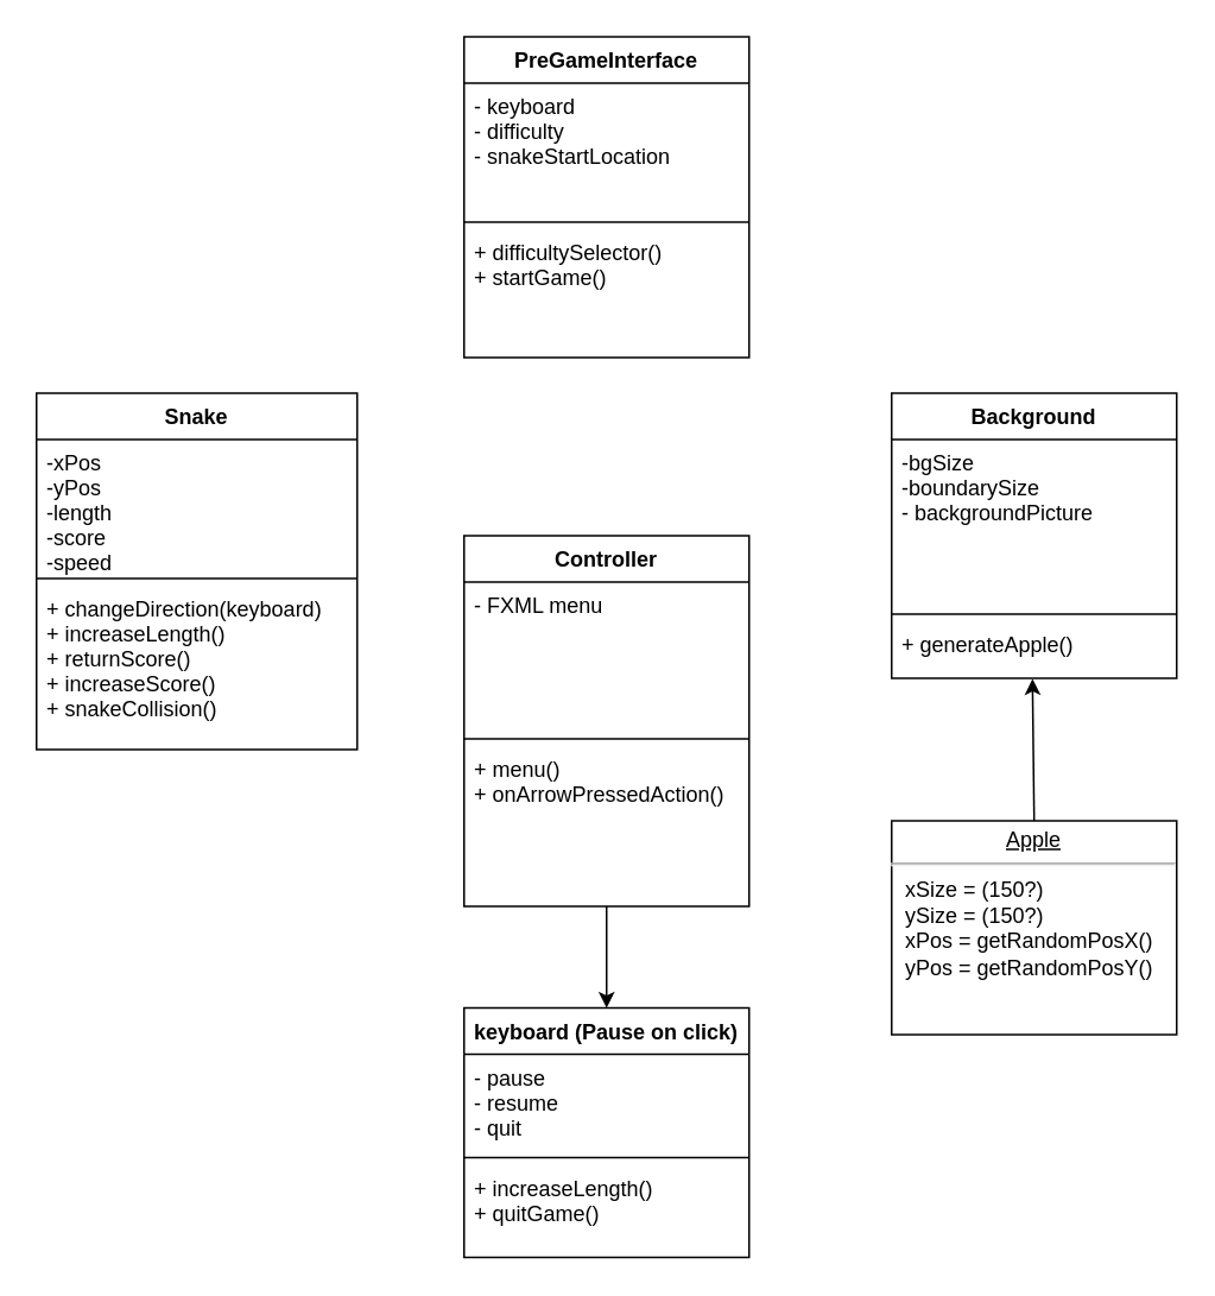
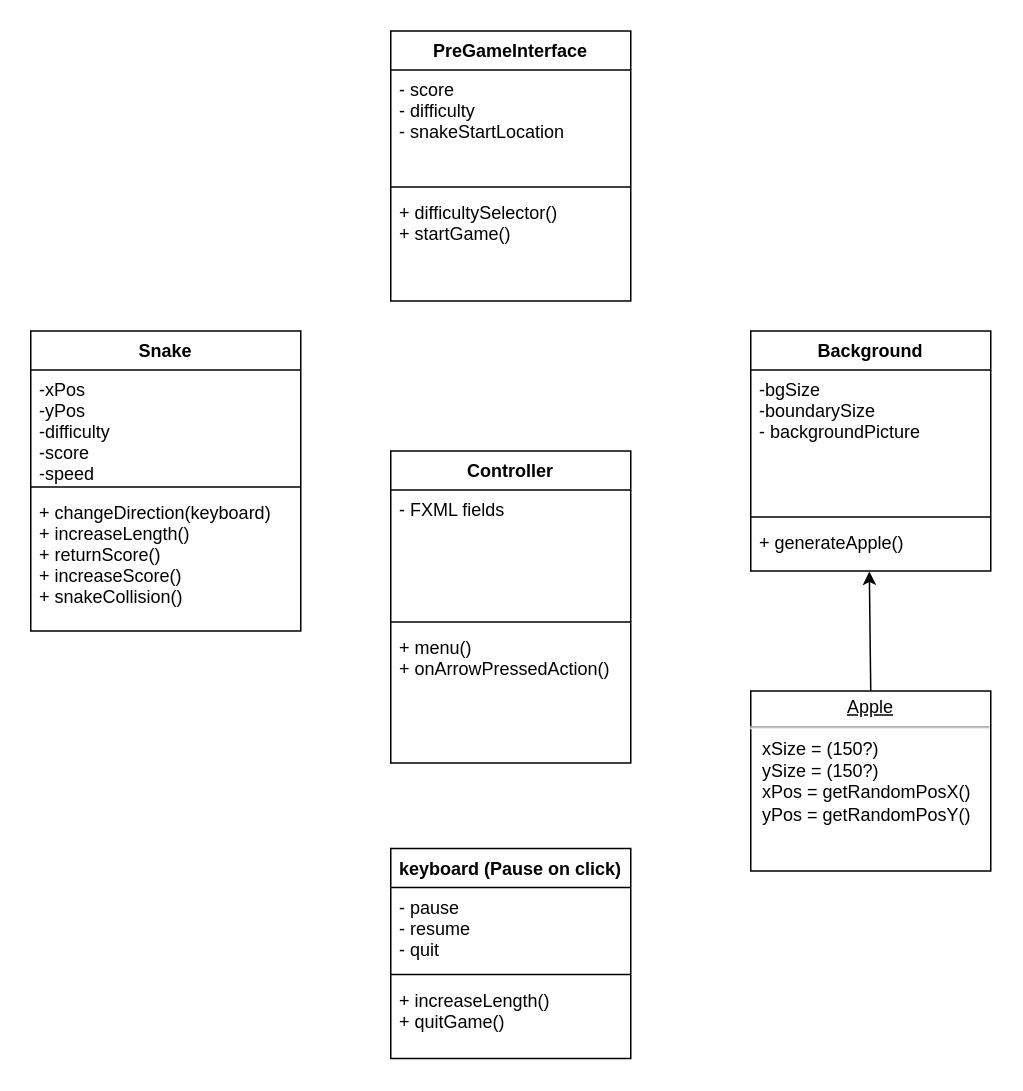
  <mxCell id="0" />
  <mxCell id="1" parent="0" />
  <mxCell id="2" value="PreGameInterface" style="swimlane;fontStyle=1;align=center;verticalAlign=top;childLayout=stackLayout;horizontal=1;startSize=26;horizontalStack=0;resizeParent=1;resizeParentMax=0;resizeLast=0;collapsible=1;marginBottom=0;" vertex="1" parent="1"><mxGeometry x="260" y="20" width="160" height="180" as="geometry" /></mxCell>
- <mxCell id="3" value="- keyboard&#10;- difficulty&#10;- snakeStartLocation&#10;" style="text;strokeColor=none;fillColor=none;align=left;verticalAlign=top;spacingLeft=4;spacingRight=4;overflow=hidden;rotatable=0;points=[[0,0.5],[1,0.5]];portConstraint=eastwest;" vertex="1" parent="2"><mxGeometry y="26" width="160" height="74" as="geometry" /></mxCell>
+ <mxCell id="3" value="- score&#10;- difficulty&#10;- snakeStartLocation&#10;" style="text;strokeColor=none;fillColor=none;align=left;verticalAlign=top;spacingLeft=4;spacingRight=4;overflow=hidden;rotatable=0;points=[[0,0.5],[1,0.5]];portConstraint=eastwest;" vertex="1" parent="2"><mxGeometry y="26" width="160" height="74" as="geometry" /></mxCell>
  <mxCell id="4" value="" style="line;strokeWidth=1;fillColor=none;align=left;verticalAlign=middle;spacingTop=-1;spacingLeft=3;spacingRight=3;rotatable=0;labelPosition=right;points=[];portConstraint=eastwest;" vertex="1" parent="2"><mxGeometry y="100" width="160" height="8" as="geometry" /></mxCell>
  <mxCell id="5" value="+ difficultySelector()&#10;+ startGame()&#10;" style="text;strokeColor=none;fillColor=none;align=left;verticalAlign=top;spacingLeft=4;spacingRight=4;overflow=hidden;rotatable=0;points=[[0,0.5],[1,0.5]];portConstraint=eastwest;" vertex="1" parent="2"><mxGeometry y="108" width="160" height="72" as="geometry" /></mxCell>
  <mxCell id="6" value="Snake" style="swimlane;fontStyle=1;align=center;verticalAlign=top;childLayout=stackLayout;horizontal=1;startSize=26;horizontalStack=0;resizeParent=1;resizeParentMax=0;resizeLast=0;collapsible=1;marginBottom=0;" vertex="1" parent="1"><mxGeometry x="20" y="220" width="180" height="200" as="geometry" /></mxCell>
- <mxCell id="7" value="-xPos&#10;-yPos&#10;-length&#10;-score&#10;-speed&#10;&#10;" style="text;strokeColor=none;fillColor=none;align=left;verticalAlign=top;spacingLeft=4;spacingRight=4;overflow=hidden;rotatable=0;points=[[0,0.5],[1,0.5]];portConstraint=eastwest;" vertex="1" parent="6"><mxGeometry y="26" width="180" height="74" as="geometry" /></mxCell>
+ <mxCell id="7" value="-xPos&#10;-yPos&#10;-difficulty&#10;-score&#10;-speed&#10;&#10;" style="text;strokeColor=none;fillColor=none;align=left;verticalAlign=top;spacingLeft=4;spacingRight=4;overflow=hidden;rotatable=0;points=[[0,0.5],[1,0.5]];portConstraint=eastwest;" vertex="1" parent="6"><mxGeometry y="26" width="180" height="74" as="geometry" /></mxCell>
  <mxCell id="8" value="" style="line;strokeWidth=1;fillColor=none;align=left;verticalAlign=middle;spacingTop=-1;spacingLeft=3;spacingRight=3;rotatable=0;labelPosition=right;points=[];portConstraint=eastwest;" vertex="1" parent="6"><mxGeometry y="100" width="180" height="8" as="geometry" /></mxCell>
  <mxCell id="9" value="+ changeDirection(keyboard)&#10;+ increaseLength()&#10;+ returnScore()&#10;+ increaseScore()&#10;+ snakeCollision()&#10;" style="text;strokeColor=none;fillColor=none;align=left;verticalAlign=top;spacingLeft=4;spacingRight=4;overflow=hidden;rotatable=0;points=[[0,0.5],[1,0.5]];portConstraint=eastwest;" vertex="1" parent="6"><mxGeometry y="108" width="180" height="92" as="geometry" /></mxCell>
  <mxCell id="10" value="&lt;p style=&quot;margin: 0px ; margin-top: 4px ; text-align: center ; text-decoration: underline&quot;&gt;Apple&lt;/p&gt;&lt;hr&gt;&lt;p style=&quot;margin: 0px ; margin-left: 8px&quot;&gt;xSize = (150?)&lt;/p&gt;&lt;p style=&quot;margin: 0px ; margin-left: 8px&quot;&gt;ySize = (150?)&lt;br&gt;&lt;/p&gt;&lt;p style=&quot;margin: 0px ; margin-left: 8px&quot;&gt;xPos = getRandomPosX()&lt;br&gt;yPos = getRandomPosY()&lt;br&gt;&lt;/p&gt;&lt;div&gt;&lt;br&gt;&lt;/div&gt;" style="verticalAlign=top;align=left;overflow=fill;fontSize=12;fontFamily=Helvetica;html=1;" vertex="1" parent="1"><mxGeometry x="500" y="460" width="160" height="120" as="geometry" /></mxCell>
  <mxCell id="11" value="" style="endArrow=classic;html=1;entryX=0.494;entryY=1.01;entryDx=0;entryDy=0;entryPerimeter=0;exitX=0.5;exitY=0;exitDx=0;exitDy=0;" edge="1" parent="1" source="10" target="15"><mxGeometry width="50" height="50" relative="1" as="geometry"><mxPoint x="362" y="540" as="sourcePoint" /><mxPoint x="412" y="490" as="targetPoint" /></mxGeometry></mxCell>
  <mxCell id="12" value="Background" style="swimlane;fontStyle=1;align=center;verticalAlign=top;childLayout=stackLayout;horizontal=1;startSize=26;horizontalStack=0;resizeParent=1;resizeParentMax=0;resizeLast=0;collapsible=1;marginBottom=0;" vertex="1" parent="1"><mxGeometry x="500" y="220" width="160" height="160" as="geometry" /></mxCell>
  <mxCell id="13" value="-bgSize&#10;-boundarySize&#10;- backgroundPicture&#10;" style="text;strokeColor=none;fillColor=none;align=left;verticalAlign=top;spacingLeft=4;spacingRight=4;overflow=hidden;rotatable=0;points=[[0,0.5],[1,0.5]];portConstraint=eastwest;" vertex="1" parent="12"><mxGeometry y="26" width="160" height="94" as="geometry" /></mxCell>
  <mxCell id="14" value="" style="line;strokeWidth=1;fillColor=none;align=left;verticalAlign=middle;spacingTop=-1;spacingLeft=3;spacingRight=3;rotatable=0;labelPosition=right;points=[];portConstraint=eastwest;" vertex="1" parent="12"><mxGeometry y="120" width="160" height="8" as="geometry" /></mxCell>
  <mxCell id="15" value="+ generateApple()" style="text;strokeColor=none;fillColor=none;align=left;verticalAlign=top;spacingLeft=4;spacingRight=4;overflow=hidden;rotatable=0;points=[[0,0.5],[1,0.5]];portConstraint=eastwest;" vertex="1" parent="12"><mxGeometry y="128" width="160" height="32" as="geometry" /></mxCell>
- <mxCell id="16" style="edgeStyle=orthogonalEdgeStyle;rounded=0;orthogonalLoop=1;jettySize=auto;html=1;exitX=0.5;exitY=1;exitDx=0;exitDy=0;entryX=0.5;entryY=0;entryDx=0;entryDy=0;" edge="1" parent="1" source="17" target="21"><mxGeometry relative="1" as="geometry" /></mxCell>
  <mxCell id="17" value="Controller" style="swimlane;fontStyle=1;align=center;verticalAlign=top;childLayout=stackLayout;horizontal=1;startSize=26;horizontalStack=0;resizeParent=1;resizeParentMax=0;resizeLast=0;collapsible=1;marginBottom=0;" vertex="1" parent="1"><mxGeometry x="260" y="300" width="160" height="208" as="geometry" /></mxCell>
- <mxCell id="18" value="- FXML menu&#10;" style="text;strokeColor=none;fillColor=none;align=left;verticalAlign=top;spacingLeft=4;spacingRight=4;overflow=hidden;rotatable=0;points=[[0,0.5],[1,0.5]];portConstraint=eastwest;" vertex="1" parent="17"><mxGeometry y="26" width="160" height="84" as="geometry" /></mxCell>
+ <mxCell id="18" value="- FXML fields&#10;" style="text;strokeColor=none;fillColor=none;align=left;verticalAlign=top;spacingLeft=4;spacingRight=4;overflow=hidden;rotatable=0;points=[[0,0.5],[1,0.5]];portConstraint=eastwest;" vertex="1" parent="17"><mxGeometry y="26" width="160" height="84" as="geometry" /></mxCell>
  <mxCell id="19" value="" style="line;strokeWidth=1;fillColor=none;align=left;verticalAlign=middle;spacingTop=-1;spacingLeft=3;spacingRight=3;rotatable=0;labelPosition=right;points=[];portConstraint=eastwest;" vertex="1" parent="17"><mxGeometry y="110" width="160" height="8" as="geometry" /></mxCell>
  <mxCell id="20" value="+ menu()&#10;+ onArrowPressedAction()&#10;" style="text;strokeColor=none;fillColor=none;align=left;verticalAlign=top;spacingLeft=4;spacingRight=4;overflow=hidden;rotatable=0;points=[[0,0.5],[1,0.5]];portConstraint=eastwest;" vertex="1" parent="17"><mxGeometry y="118" width="160" height="90" as="geometry" /></mxCell>
  <mxCell id="21" value="keyboard (Pause on click)" style="swimlane;fontStyle=1;align=center;verticalAlign=top;childLayout=stackLayout;horizontal=1;startSize=26;horizontalStack=0;resizeParent=1;resizeParentMax=0;resizeLast=0;collapsible=1;marginBottom=0;" vertex="1" parent="1"><mxGeometry x="260" y="565" width="160" height="140" as="geometry" /></mxCell>
  <mxCell id="22" value="- pause&#10;- resume&#10;- quit&#10;" style="text;strokeColor=none;fillColor=none;align=left;verticalAlign=top;spacingLeft=4;spacingRight=4;overflow=hidden;rotatable=0;points=[[0,0.5],[1,0.5]];portConstraint=eastwest;" vertex="1" parent="21"><mxGeometry y="26" width="160" height="54" as="geometry" /></mxCell>
  <mxCell id="23" value="" style="line;strokeWidth=1;fillColor=none;align=left;verticalAlign=middle;spacingTop=-1;spacingLeft=3;spacingRight=3;rotatable=0;labelPosition=right;points=[];portConstraint=eastwest;" vertex="1" parent="21"><mxGeometry y="80" width="160" height="8" as="geometry" /></mxCell>
  <mxCell id="24" value="+ increaseLength()&#10;+ quitGame()&#10;" style="text;strokeColor=none;fillColor=none;align=left;verticalAlign=top;spacingLeft=4;spacingRight=4;overflow=hidden;rotatable=0;points=[[0,0.5],[1,0.5]];portConstraint=eastwest;" vertex="1" parent="21"><mxGeometry y="88" width="160" height="52" as="geometry" /></mxCell>
